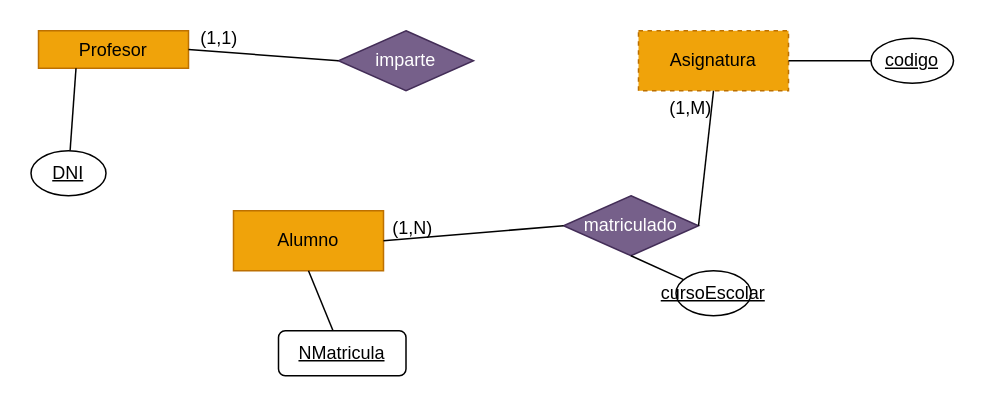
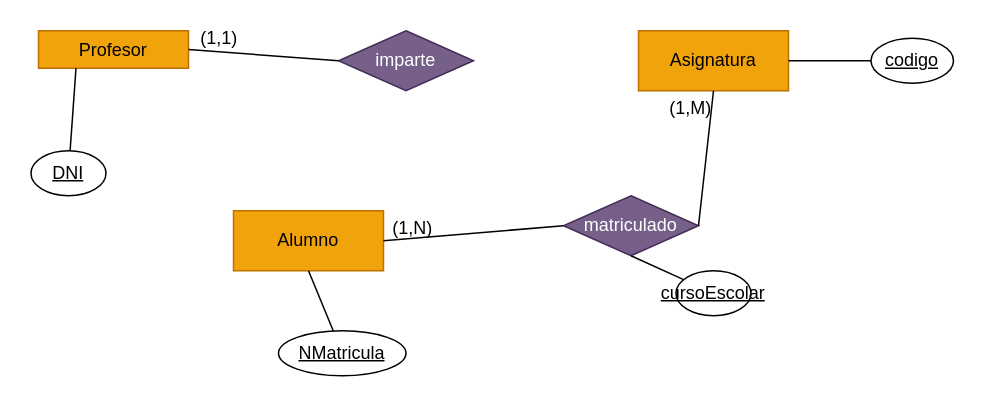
  <mxCell id="0" />
  <mxCell id="1" parent="0" />
  <mxCell id="2" value="Profesor" style="whiteSpace=wrap;html=1;align=center;fillColor=#f0a30a;strokeColor=#BD7000;fontColor=#000000;" vertex="1" parent="1"><mxGeometry x="25" y="20" width="100" height="25" as="geometry" /></mxCell>
  <mxCell id="3" value="imparte" style="shape=rhombus;perimeter=rhombusPerimeter;whiteSpace=wrap;html=1;align=center;fillColor=#76608a;fontColor=#ffffff;strokeColor=#432D57;" vertex="1" parent="1"><mxGeometry x="225" y="20" width="90" height="40" as="geometry" /></mxCell>
  <mxCell id="4" value="" style="endArrow=none;html=1;rounded=0;exitX=0;exitY=0.5;exitDx=0;exitDy=0;entryX=1;entryY=0.5;entryDx=0;entryDy=0;" edge="1" source="3" parent="1" target="2"><mxGeometry relative="1" as="geometry"><mxPoint x="202" y="10" as="sourcePoint" /><mxPoint x="155" y="40" as="targetPoint" /></mxGeometry></mxCell>
  <mxCell id="5" value="(1,1)" style="resizable=0;html=1;whiteSpace=wrap;align=right;verticalAlign=bottom;" connectable="0" vertex="1" parent="4"><mxGeometry x="1" relative="1" as="geometry"><mxPoint x="34" as="offset" /></mxGeometry></mxCell>
- <mxCell id="6" value="Asignatura" style="whiteSpace=wrap;html=1;align=center;fillColor=#f0a30a;strokeColor=#BD7000;fontColor=#000000;dashed=1;" vertex="1" parent="1"><mxGeometry x="425" y="20" width="100" height="40" as="geometry" /></mxCell>
+ <mxCell id="6" value="Asignatura" style="whiteSpace=wrap;html=1;align=center;fillColor=#f0a30a;strokeColor=#BD7000;fontColor=#000000;" vertex="1" parent="1"><mxGeometry x="425" y="20" width="100" height="40" as="geometry" /></mxCell>
  <mxCell id="7" value="Alumno" style="whiteSpace=wrap;html=1;align=center;fillColor=#f0a30a;strokeColor=#BD7000;fontColor=#000000;" vertex="1" parent="1"><mxGeometry x="155" y="140" width="100" height="40" as="geometry" /></mxCell>
  <mxCell id="8" value="matriculado" style="shape=rhombus;perimeter=rhombusPerimeter;whiteSpace=wrap;html=1;align=center;fillColor=#76608a;fontColor=#ffffff;strokeColor=#432D57;" vertex="1" parent="1"><mxGeometry x="375" y="130" width="90" height="40" as="geometry" /></mxCell>
  <mxCell id="9" value="" style="endArrow=none;html=1;rounded=0;exitX=0;exitY=0.5;exitDx=0;exitDy=0;entryX=1;entryY=0.5;entryDx=0;entryDy=0;" edge="1" source="8" parent="1" target="7"><mxGeometry relative="1" as="geometry"><mxPoint x="352" y="120" as="sourcePoint" /><mxPoint x="305" y="150" as="targetPoint" /></mxGeometry></mxCell>
  <mxCell id="10" value="(1,N)" style="resizable=0;html=1;whiteSpace=wrap;align=right;verticalAlign=bottom;" connectable="0" vertex="1" parent="9"><mxGeometry x="1" relative="1" as="geometry"><mxPoint x="34" as="offset" /></mxGeometry></mxCell>
  <mxCell id="11" value="" style="endArrow=none;html=1;rounded=0;exitX=1;exitY=0.5;exitDx=0;exitDy=0;entryX=0.5;entryY=1;entryDx=0;entryDy=0;" edge="1" source="8" parent="1" target="6"><mxGeometry relative="1" as="geometry"><mxPoint x="352" y="120" as="sourcePoint" /><mxPoint x="525" y="150" as="targetPoint" /></mxGeometry></mxCell>
  <mxCell id="12" value="(1,M)" style="resizable=0;html=1;whiteSpace=wrap;align=right;verticalAlign=bottom;" connectable="0" vertex="1" parent="11"><mxGeometry x="1" relative="1" as="geometry"><mxPoint y="20" as="offset" /></mxGeometry></mxCell>
  <mxCell id="13" value="" style="endArrow=none;html=1;rounded=0;exitX=0.25;exitY=1;exitDx=0;exitDy=0;" edge="1" target="14" parent="1" source="2"><mxGeometry relative="1" as="geometry"><mxPoint x="-15" y="115" as="sourcePoint" /><mxPoint x="45" y="115" as="targetPoint" /></mxGeometry></mxCell>
  <mxCell id="14" value="&lt;u&gt;DNI&lt;/u&gt;" style="ellipse;whiteSpace=wrap;html=1;align=center;" vertex="1" parent="1"><mxGeometry x="20" y="100" width="50" height="30" as="geometry" /></mxCell>
  <mxCell id="15" value="" style="endArrow=none;html=1;rounded=0;exitX=0.5;exitY=1;exitDx=0;exitDy=0;" edge="1" target="16" parent="1" source="7"><mxGeometry relative="1" as="geometry"><mxPoint x="185" y="235" as="sourcePoint" /><mxPoint x="245" y="235" as="targetPoint" /></mxGeometry></mxCell>
- <mxCell id="16" value="&lt;u&gt;NMatricula&lt;/u&gt;" style="whiteSpace=wrap;html=1;align=center;rounded=1;" vertex="1" parent="1"><mxGeometry x="185" y="220" width="85" height="30" as="geometry" /></mxCell>
+ <mxCell id="16" value="&lt;u&gt;NMatricula&lt;/u&gt;" style="ellipse;whiteSpace=wrap;html=1;align=center;" vertex="1" parent="1"><mxGeometry x="185" y="220" width="85" height="30" as="geometry" /></mxCell>
  <mxCell id="17" value="" style="endArrow=none;html=1;rounded=0;exitX=1;exitY=0.5;exitDx=0;exitDy=0;" edge="1" target="18" parent="1" source="6"><mxGeometry relative="1" as="geometry"><mxPoint x="545" y="40" as="sourcePoint" /><mxPoint x="605" y="40" as="targetPoint" /></mxGeometry></mxCell>
  <mxCell id="18" value="&lt;u&gt;codigo&lt;/u&gt;" style="ellipse;whiteSpace=wrap;html=1;align=center;" vertex="1" parent="1"><mxGeometry x="580" y="25" width="55" height="30" as="geometry" /></mxCell>
  <mxCell id="19" value="" style="endArrow=none;html=1;rounded=0;exitX=0.5;exitY=1;exitDx=0;exitDy=0;" edge="1" target="20" parent="1" source="8"><mxGeometry relative="1" as="geometry"><mxPoint x="415" y="195" as="sourcePoint" /><mxPoint x="475" y="195" as="targetPoint" /></mxGeometry></mxCell>
  <mxCell id="20" value="&lt;u&gt;cursoEscolar&lt;/u&gt;" style="ellipse;whiteSpace=wrap;html=1;align=center;" vertex="1" parent="1"><mxGeometry x="450" y="180" width="50" height="30" as="geometry" /></mxCell>
